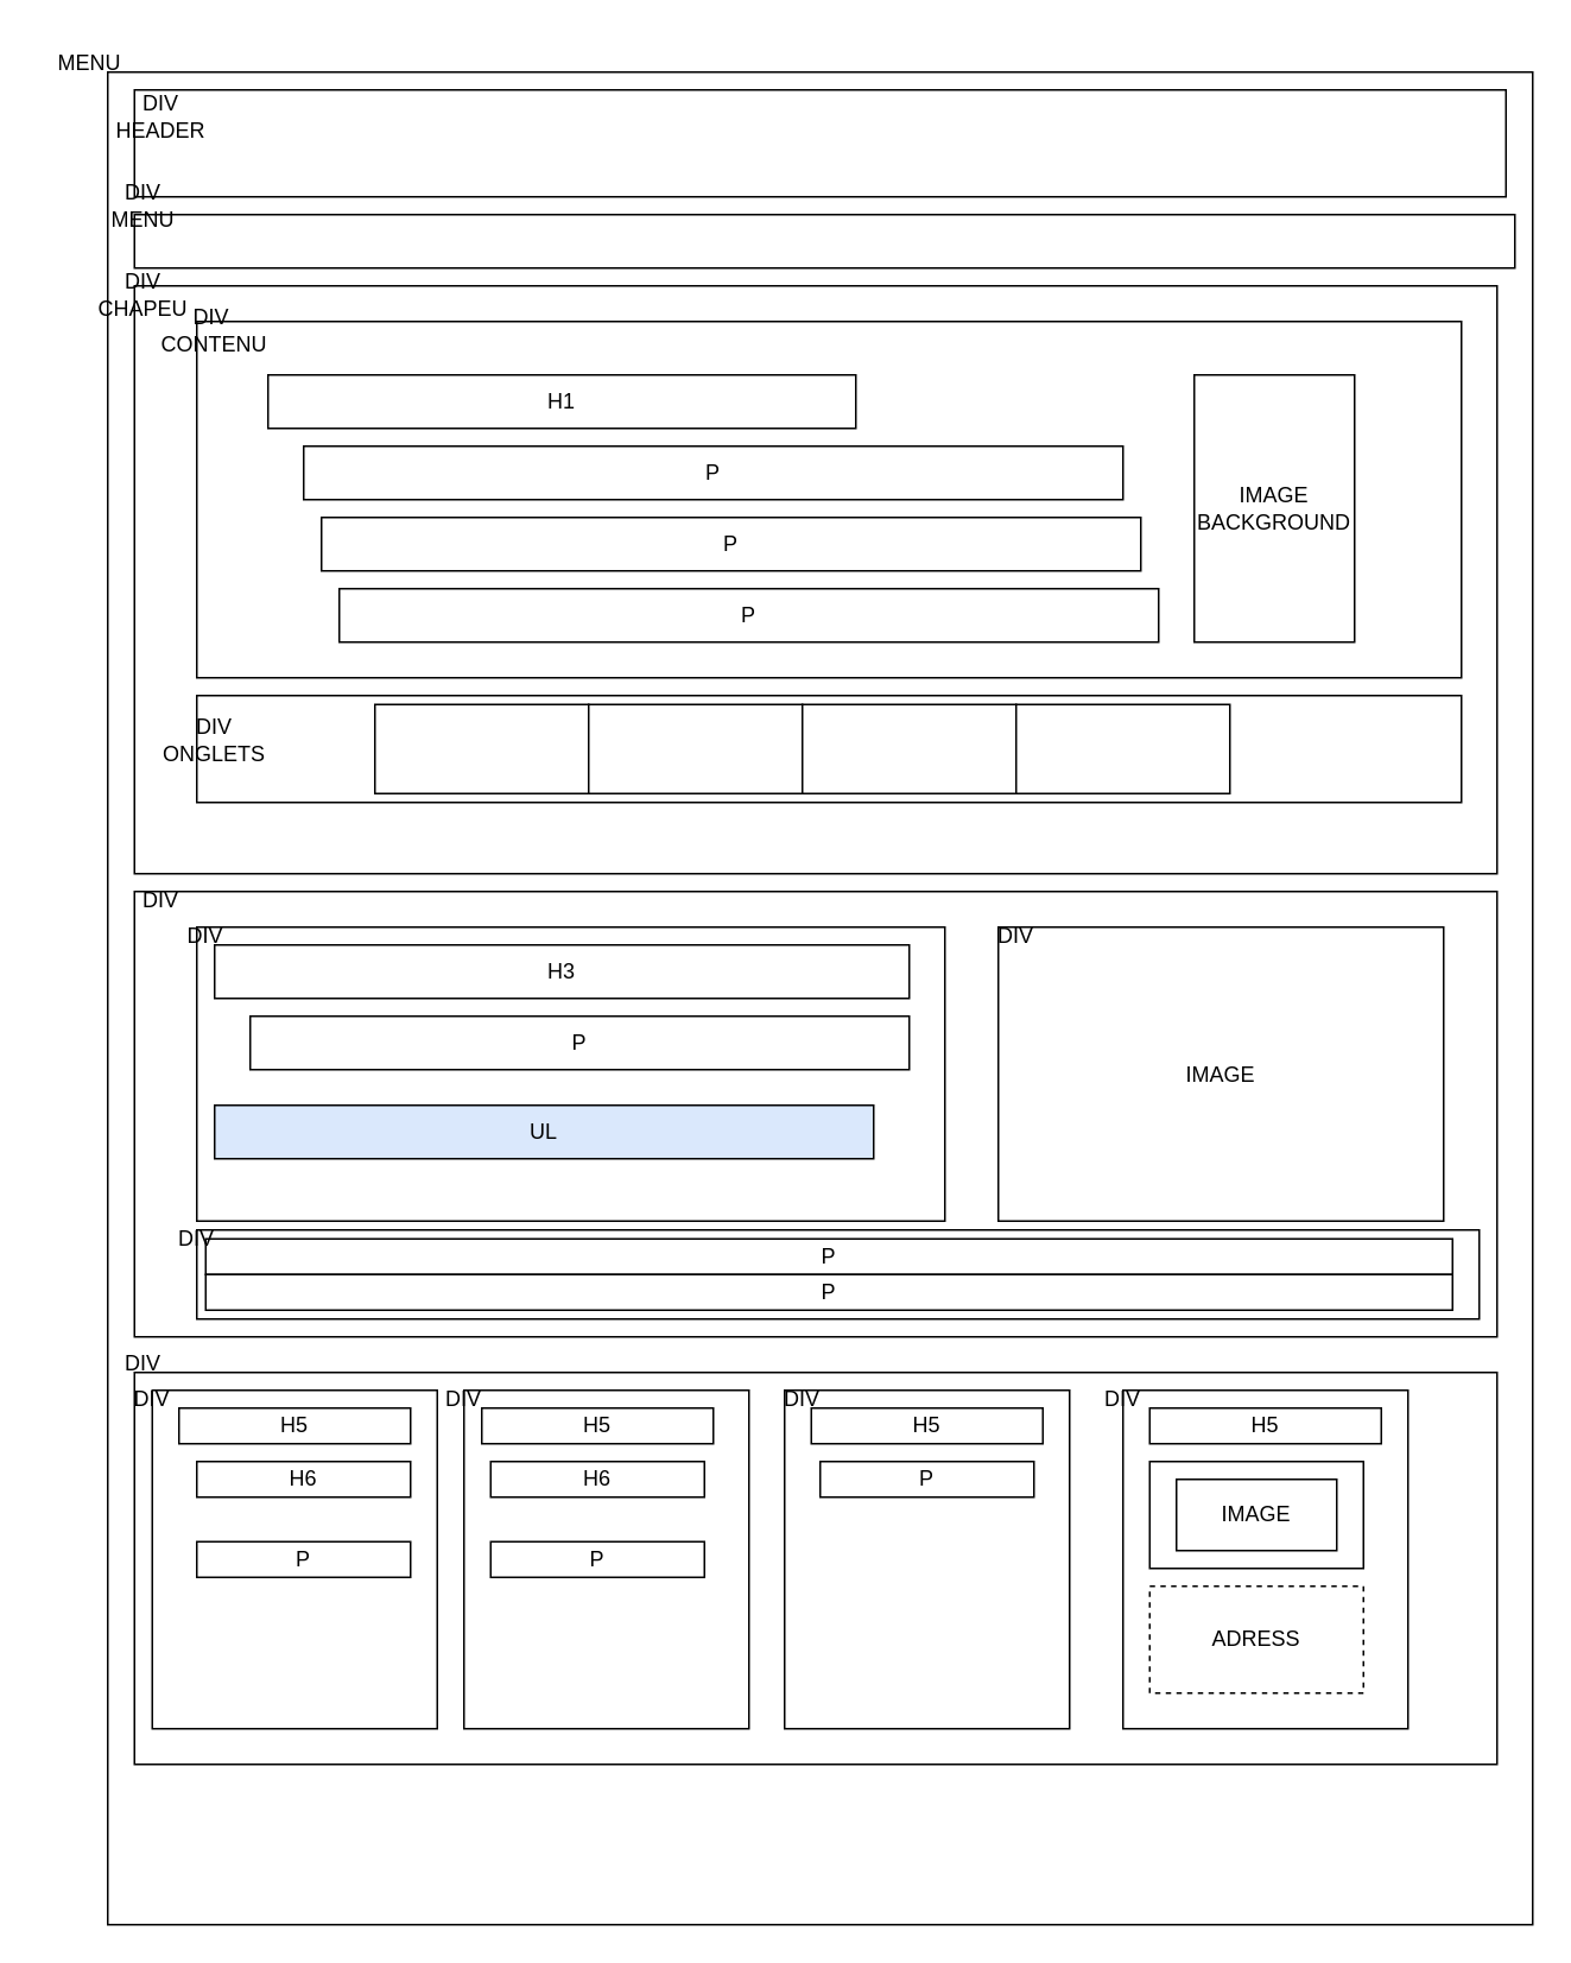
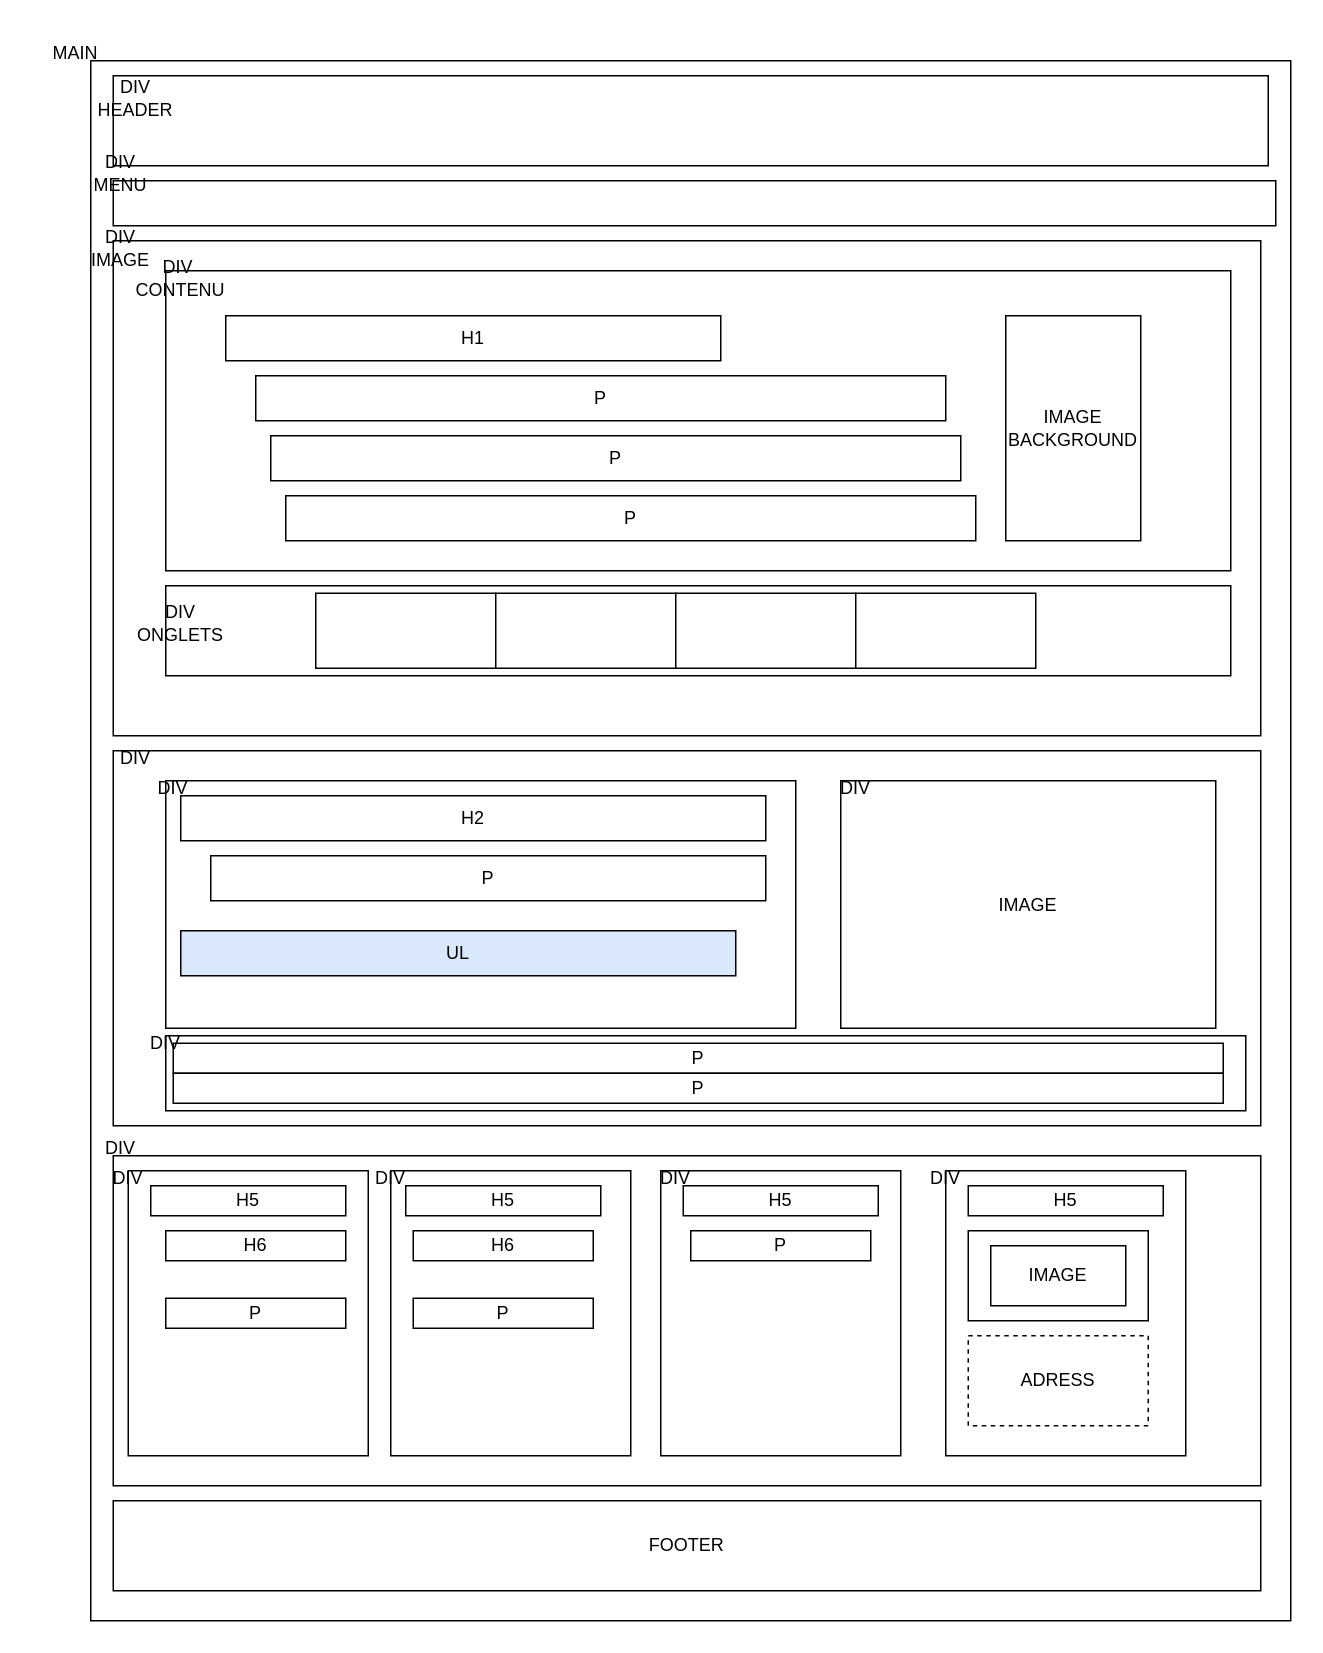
  <mxCell id="0" />
  <mxCell id="1" parent="0" />
  <mxCell id="2" value="" style="rounded=0;whiteSpace=wrap;html=1;" vertex="1" parent="1"><mxGeometry x="60" y="40" width="800" height="1040" as="geometry" /></mxCell>
  <mxCell id="3" value="" style="rounded=0;whiteSpace=wrap;html=1;" vertex="1" parent="1"><mxGeometry x="75" y="50" width="770" height="60" as="geometry" /></mxCell>
  <mxCell id="4" value="" style="rounded=0;whiteSpace=wrap;html=1;" vertex="1" parent="1"><mxGeometry x="75" y="120" width="775" height="30" as="geometry" /></mxCell>
- <mxCell id="5" value="MENU" style="text;html=1;strokeColor=none;fillColor=none;align=center;verticalAlign=middle;whiteSpace=wrap;rounded=0;" vertex="1" parent="1"><mxGeometry x="20" y="20" width="60" height="30" as="geometry" /></mxCell>
+ <mxCell id="5" value="MAIN" style="text;html=1;strokeColor=none;fillColor=none;align=center;verticalAlign=middle;whiteSpace=wrap;rounded=0;" vertex="1" parent="1"><mxGeometry x="20" y="20" width="60" height="30" as="geometry" /></mxCell>
  <mxCell id="6" value="Text" style="text;html=1;strokeColor=none;fillColor=none;align=center;verticalAlign=middle;whiteSpace=wrap;rounded=0;" vertex="1" parent="1"><mxGeometry x="620" y="440" width="60" height="30" as="geometry" /></mxCell>
  <mxCell id="7" value="Text" style="text;html=1;strokeColor=none;fillColor=none;align=center;verticalAlign=middle;whiteSpace=wrap;rounded=0;" vertex="1" parent="1"><mxGeometry x="620" y="440" width="60" height="30" as="geometry" /></mxCell>
  <mxCell id="8" value="DIV MENU" style="text;html=1;strokeColor=none;fillColor=none;align=center;verticalAlign=middle;whiteSpace=wrap;rounded=0;" vertex="1" parent="1"><mxGeometry y="100" width="60" height="30" as="geometry" x="50" /></mxCell>
  <mxCell id="9" value="DIV HEADER" style="text;html=1;strokeColor=none;fillColor=none;align=center;verticalAlign=middle;whiteSpace=wrap;rounded=0;" vertex="1" parent="1"><mxGeometry x="60" y="50" width="60" height="30" as="geometry" /></mxCell>
  <mxCell id="10" value="" style="rounded=0;whiteSpace=wrap;html=1;" vertex="1" parent="1"><mxGeometry x="75" y="160" width="765" height="330" as="geometry" /></mxCell>
- <mxCell id="11" value="DIV CHAPEU" style="text;html=1;strokeColor=none;fillColor=none;align=center;verticalAlign=middle;whiteSpace=wrap;rounded=0;" vertex="1" parent="1"><mxGeometry y="150" width="60" height="30" as="geometry" x="50" /></mxCell>
+ <mxCell id="11" value="DIV IMAGE" style="text;html=1;strokeColor=none;fillColor=none;align=center;verticalAlign=middle;whiteSpace=wrap;rounded=0;" vertex="1" parent="1"><mxGeometry y="150" width="60" height="30" as="geometry" x="50" /></mxCell>
  <mxCell id="12" value="" style="rounded=0;whiteSpace=wrap;html=1;" vertex="1" parent="1"><mxGeometry x="110" y="180" width="710" height="200" as="geometry" /></mxCell>
  <mxCell id="13" value="" style="rounded=0;whiteSpace=wrap;html=1;" vertex="1" parent="1"><mxGeometry x="110" y="390" width="710" height="60" as="geometry" /></mxCell>
  <mxCell id="14" value="" style="rounded=0;whiteSpace=wrap;html=1;" vertex="1" parent="1"><mxGeometry x="210" y="395" width="120" height="50" as="geometry" /></mxCell>
  <mxCell id="15" value="" style="rounded=0;whiteSpace=wrap;html=1;" vertex="1" parent="1"><mxGeometry x="330" y="395" width="120" height="50" as="geometry" /></mxCell>
  <mxCell id="16" value="" style="rounded=0;whiteSpace=wrap;html=1;" vertex="1" parent="1"><mxGeometry x="450" y="395" width="120" height="50" as="geometry" /></mxCell>
  <mxCell id="17" value="" style="rounded=0;whiteSpace=wrap;html=1;" vertex="1" parent="1"><mxGeometry x="570" y="395" width="120" height="50" as="geometry" /></mxCell>
  <mxCell id="18" value="H1" style="rounded=0;whiteSpace=wrap;html=1;" vertex="1" parent="1"><mxGeometry x="150" y="210" width="330" height="30" as="geometry" /></mxCell>
  <mxCell id="19" value="P" style="rounded=0;whiteSpace=wrap;html=1;" vertex="1" parent="1"><mxGeometry x="170" y="250" width="460" height="30" as="geometry" /></mxCell>
  <mxCell id="20" value="P" style="rounded=0;whiteSpace=wrap;html=1;" vertex="1" parent="1"><mxGeometry x="190" y="330" width="460" height="30" as="geometry" /></mxCell>
  <mxCell id="21" value="P" style="rounded=0;whiteSpace=wrap;html=1;" vertex="1" parent="1"><mxGeometry x="180" y="290" width="460" height="30" as="geometry" /></mxCell>
  <mxCell id="22" value="DIV&amp;nbsp; CONTENU" style="text;html=1;strokeColor=none;fillColor=none;align=center;verticalAlign=middle;whiteSpace=wrap;rounded=0;" vertex="1" parent="1"><mxGeometry x="90" y="170" width="60" height="30" as="geometry" /></mxCell>
  <mxCell id="23" value="DIV ONGLETS" style="text;html=1;strokeColor=none;fillColor=none;align=center;verticalAlign=middle;whiteSpace=wrap;rounded=0;" vertex="1" parent="1"><mxGeometry x="90" y="400" width="60" height="30" as="geometry" /></mxCell>
  <mxCell id="24" value="" style="rounded=0;whiteSpace=wrap;html=1;" vertex="1" parent="1"><mxGeometry x="75" y="500" width="765" height="250" as="geometry" /></mxCell>
  <mxCell id="25" value="" style="rounded=0;whiteSpace=wrap;html=1;" vertex="1" parent="1"><mxGeometry x="110" y="520" width="420" height="165" as="geometry" /></mxCell>
  <mxCell id="26" value="IMAGE" style="rounded=0;whiteSpace=wrap;html=1;" vertex="1" parent="1"><mxGeometry x="560" y="520" width="250" height="165" as="geometry" /></mxCell>
- <mxCell id="27" value="H3" style="rounded=0;whiteSpace=wrap;html=1;" vertex="1" parent="1"><mxGeometry x="120" y="530" width="390" height="30" as="geometry" /></mxCell>
+ <mxCell id="27" value="H2" style="rounded=0;whiteSpace=wrap;html=1;" vertex="1" parent="1"><mxGeometry x="120" y="530" width="390" height="30" as="geometry" /></mxCell>
  <mxCell id="28" value="P" style="rounded=0;whiteSpace=wrap;html=1;" vertex="1" parent="1"><mxGeometry x="140" y="570" width="370" height="30" as="geometry" /></mxCell>
  <mxCell id="29" value="UL" style="rounded=0;whiteSpace=wrap;html=1;fillColor=#dae8fc;" vertex="1" parent="1"><mxGeometry x="120" y="620" width="370" height="30" as="geometry" /></mxCell>
  <mxCell id="30" value="" style="rounded=0;whiteSpace=wrap;html=1;" vertex="1" parent="1"><mxGeometry x="75" y="770" width="765" height="220" as="geometry" /></mxCell>
  <mxCell id="31" value="" style="rounded=0;whiteSpace=wrap;html=1;" vertex="1" parent="1"><mxGeometry x="85" y="780" width="160" height="190" as="geometry" /></mxCell>
  <mxCell id="32" value="" style="rounded=0;whiteSpace=wrap;html=1;" vertex="1" parent="1"><mxGeometry x="260" y="780" width="160" height="190" as="geometry" /></mxCell>
  <mxCell id="33" value="" style="rounded=0;whiteSpace=wrap;html=1;" vertex="1" parent="1"><mxGeometry x="440" y="780" width="160" height="190" as="geometry" /></mxCell>
  <mxCell id="34" value="" style="rounded=0;whiteSpace=wrap;html=1;" vertex="1" parent="1"><mxGeometry x="630" y="780" width="160" height="190" as="geometry" /></mxCell>
  <mxCell id="35" value="H5" style="rounded=0;whiteSpace=wrap;html=1;" vertex="1" parent="1"><mxGeometry x="100" y="790" width="130" height="20" as="geometry" /></mxCell>
  <mxCell id="36" value="H6" style="rounded=0;whiteSpace=wrap;html=1;" vertex="1" parent="1"><mxGeometry x="110" y="820" width="120" height="20" as="geometry" /></mxCell>
  <mxCell id="37" value="P" style="rounded=0;whiteSpace=wrap;html=1;" vertex="1" parent="1"><mxGeometry x="110" y="865" width="120" height="20" as="geometry" /></mxCell>
  <mxCell id="38" value="H5" style="rounded=0;whiteSpace=wrap;html=1;" vertex="1" parent="1"><mxGeometry x="270" y="790" width="130" height="20" as="geometry" /></mxCell>
  <mxCell id="39" value="H5" style="rounded=0;whiteSpace=wrap;html=1;" vertex="1" parent="1"><mxGeometry x="455" y="790" width="130" height="20" as="geometry" /></mxCell>
  <mxCell id="40" value="H5" style="rounded=0;whiteSpace=wrap;html=1;" vertex="1" parent="1"><mxGeometry x="645" y="790" width="130" height="20" as="geometry" /></mxCell>
  <mxCell id="41" value="H6" style="rounded=0;whiteSpace=wrap;html=1;" vertex="1" parent="1"><mxGeometry x="275" y="820" width="120" height="20" as="geometry" /></mxCell>
  <mxCell id="42" value="P" style="rounded=0;whiteSpace=wrap;html=1;" vertex="1" parent="1"><mxGeometry x="275" y="865" width="120" height="20" as="geometry" /></mxCell>
  <mxCell id="43" value="P" style="rounded=0;whiteSpace=wrap;html=1;" vertex="1" parent="1"><mxGeometry x="460" y="820" width="120" height="20" as="geometry" /></mxCell>
  <mxCell id="44" value="" style="rounded=0;whiteSpace=wrap;html=1;" vertex="1" parent="1"><mxGeometry x="645" y="820" width="120" height="60" as="geometry" /></mxCell>
  <mxCell id="45" value="ADRESS" style="rounded=0;whiteSpace=wrap;html=1;dashed=1;" vertex="1" parent="1"><mxGeometry x="645" y="890" width="120" height="60" as="geometry" /></mxCell>
  <mxCell id="46" value="IMAGE" style="rounded=0;whiteSpace=wrap;html=1;" vertex="1" parent="1"><mxGeometry x="660" y="830" width="90" height="40" as="geometry" /></mxCell>
+ <mxCell id="47" value="FOOTER" style="rounded=0;whiteSpace=wrap;html=1;" vertex="1" parent="1"><mxGeometry x="75" y="1000" width="765" height="60" as="geometry" /></mxCell>
  <mxCell id="48" value="IMAGE BACKGROUND" style="rounded=0;whiteSpace=wrap;html=1;" vertex="1" parent="1"><mxGeometry x="670" y="210" width="90" height="150" as="geometry" /></mxCell>
  <mxCell id="49" value="DIV" style="text;html=1;strokeColor=none;fillColor=none;align=center;verticalAlign=middle;whiteSpace=wrap;rounded=0;" vertex="1" parent="1"><mxGeometry x="60" y="490" width="60" height="30" as="geometry" /></mxCell>
  <mxCell id="50" value="DIV" style="text;html=1;strokeColor=none;fillColor=none;align=center;verticalAlign=middle;whiteSpace=wrap;rounded=0;" vertex="1" parent="1"><mxGeometry x="85" y="510" width="60" height="30" as="geometry" /></mxCell>
  <mxCell id="51" value="DIV" style="text;html=1;strokeColor=none;fillColor=none;align=center;verticalAlign=middle;whiteSpace=wrap;rounded=0;" vertex="1" parent="1"><mxGeometry x="540" y="510" width="60" height="30" as="geometry" /></mxCell>
  <mxCell id="52" value="" style="rounded=0;whiteSpace=wrap;html=1;" vertex="1" parent="1"><mxGeometry x="110" y="690" width="720" height="50" as="geometry" /></mxCell>
  <mxCell id="53" value="P" style="rounded=0;whiteSpace=wrap;html=1;" vertex="1" parent="1"><mxGeometry x="115" y="695" width="700" height="20" as="geometry" /></mxCell>
  <mxCell id="54" value="P" style="rounded=0;whiteSpace=wrap;html=1;" vertex="1" parent="1"><mxGeometry x="115" y="715" width="700" height="20" as="geometry" /></mxCell>
  <mxCell id="55" value="DIV" style="text;html=1;strokeColor=none;fillColor=none;align=center;verticalAlign=middle;whiteSpace=wrap;rounded=0;" vertex="1" parent="1"><mxGeometry x="80" y="680" width="60" height="30" as="geometry" /></mxCell>
  <mxCell id="56" value="DIV" style="text;html=1;strokeColor=none;fillColor=none;align=center;verticalAlign=middle;whiteSpace=wrap;rounded=0;" vertex="1" parent="1"><mxGeometry y="750" width="60" height="30" as="geometry" x="50" /></mxCell>
  <mxCell id="57" value="DIV" style="text;html=1;strokeColor=none;fillColor=none;align=center;verticalAlign=middle;whiteSpace=wrap;rounded=0;" vertex="1" parent="1"><mxGeometry x="55" y="770" width="60" height="30" as="geometry" /></mxCell>
  <mxCell id="58" value="DIV" style="text;html=1;strokeColor=none;fillColor=none;align=center;verticalAlign=middle;whiteSpace=wrap;rounded=0;" vertex="1" parent="1"><mxGeometry x="230" y="770" width="60" height="30" as="geometry" /></mxCell>
  <mxCell id="59" value="DIV" style="text;html=1;strokeColor=none;fillColor=none;align=center;verticalAlign=middle;whiteSpace=wrap;rounded=0;" vertex="1" parent="1"><mxGeometry x="420" y="770" width="60" height="30" as="geometry" /></mxCell>
  <mxCell id="60" value="DIV" style="text;html=1;strokeColor=none;fillColor=none;align=center;verticalAlign=middle;whiteSpace=wrap;rounded=0;" vertex="1" parent="1"><mxGeometry x="600" y="770" width="60" height="30" as="geometry" /></mxCell>
